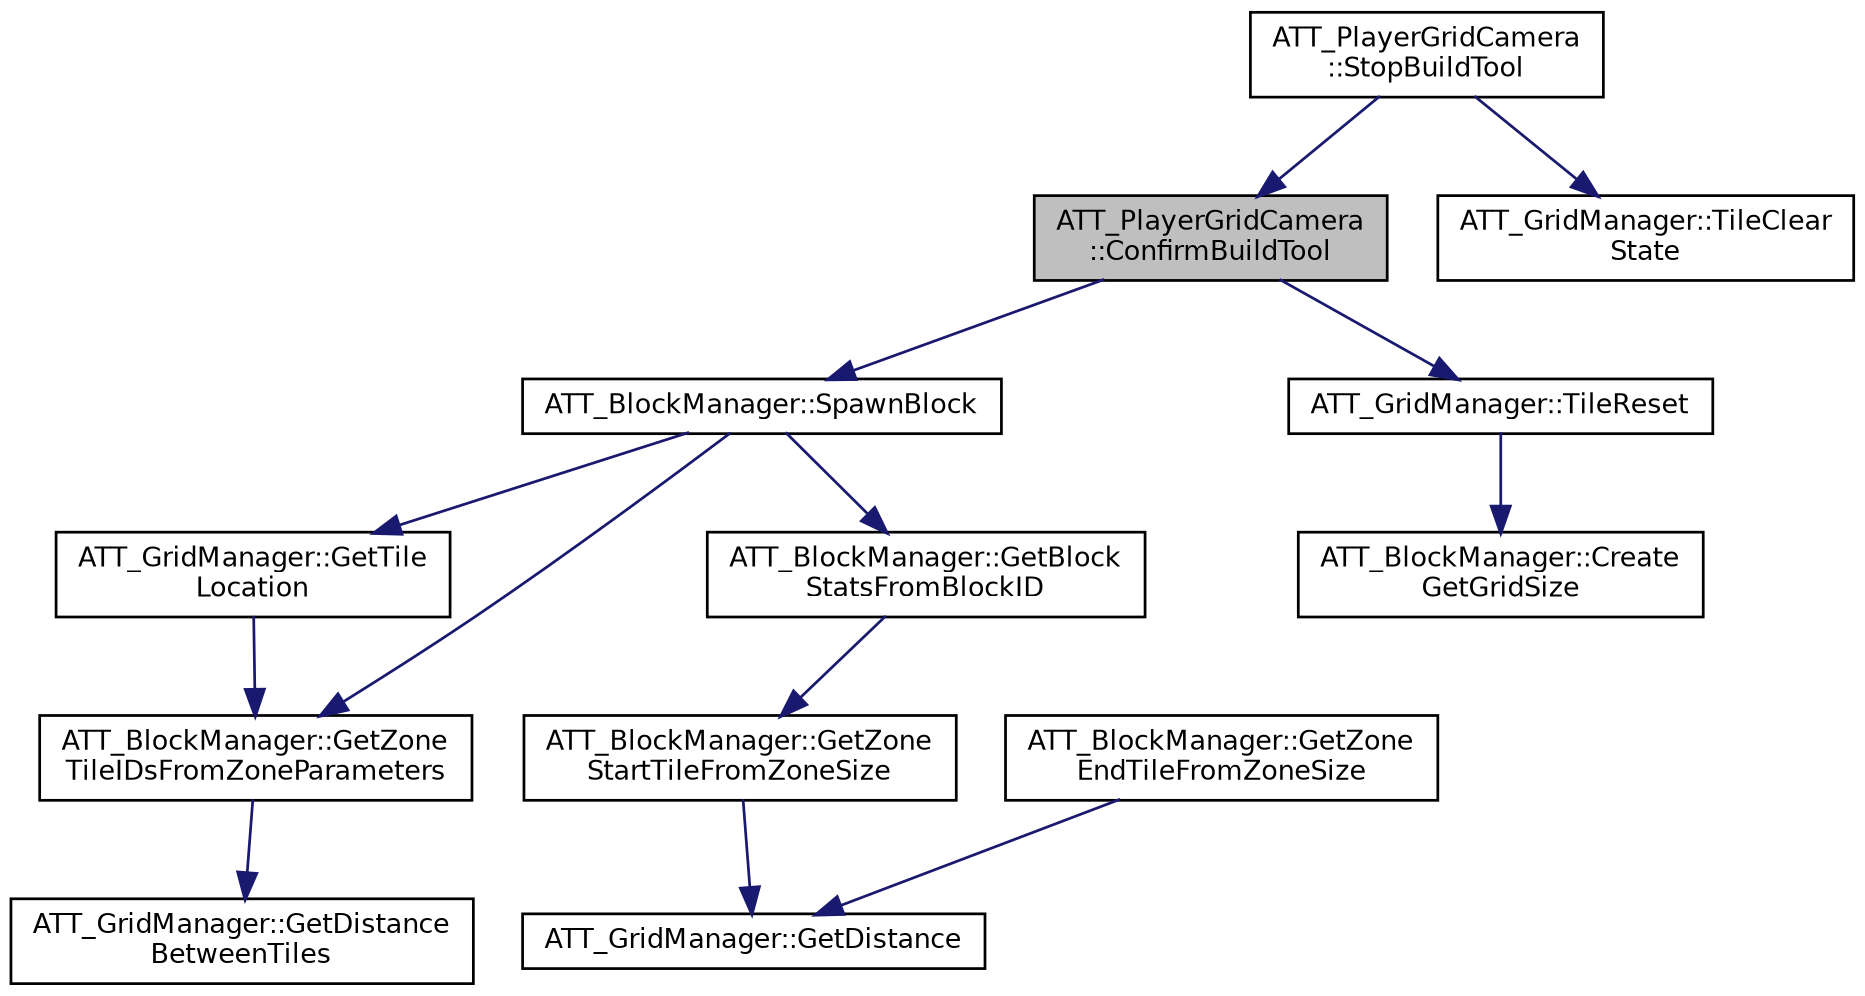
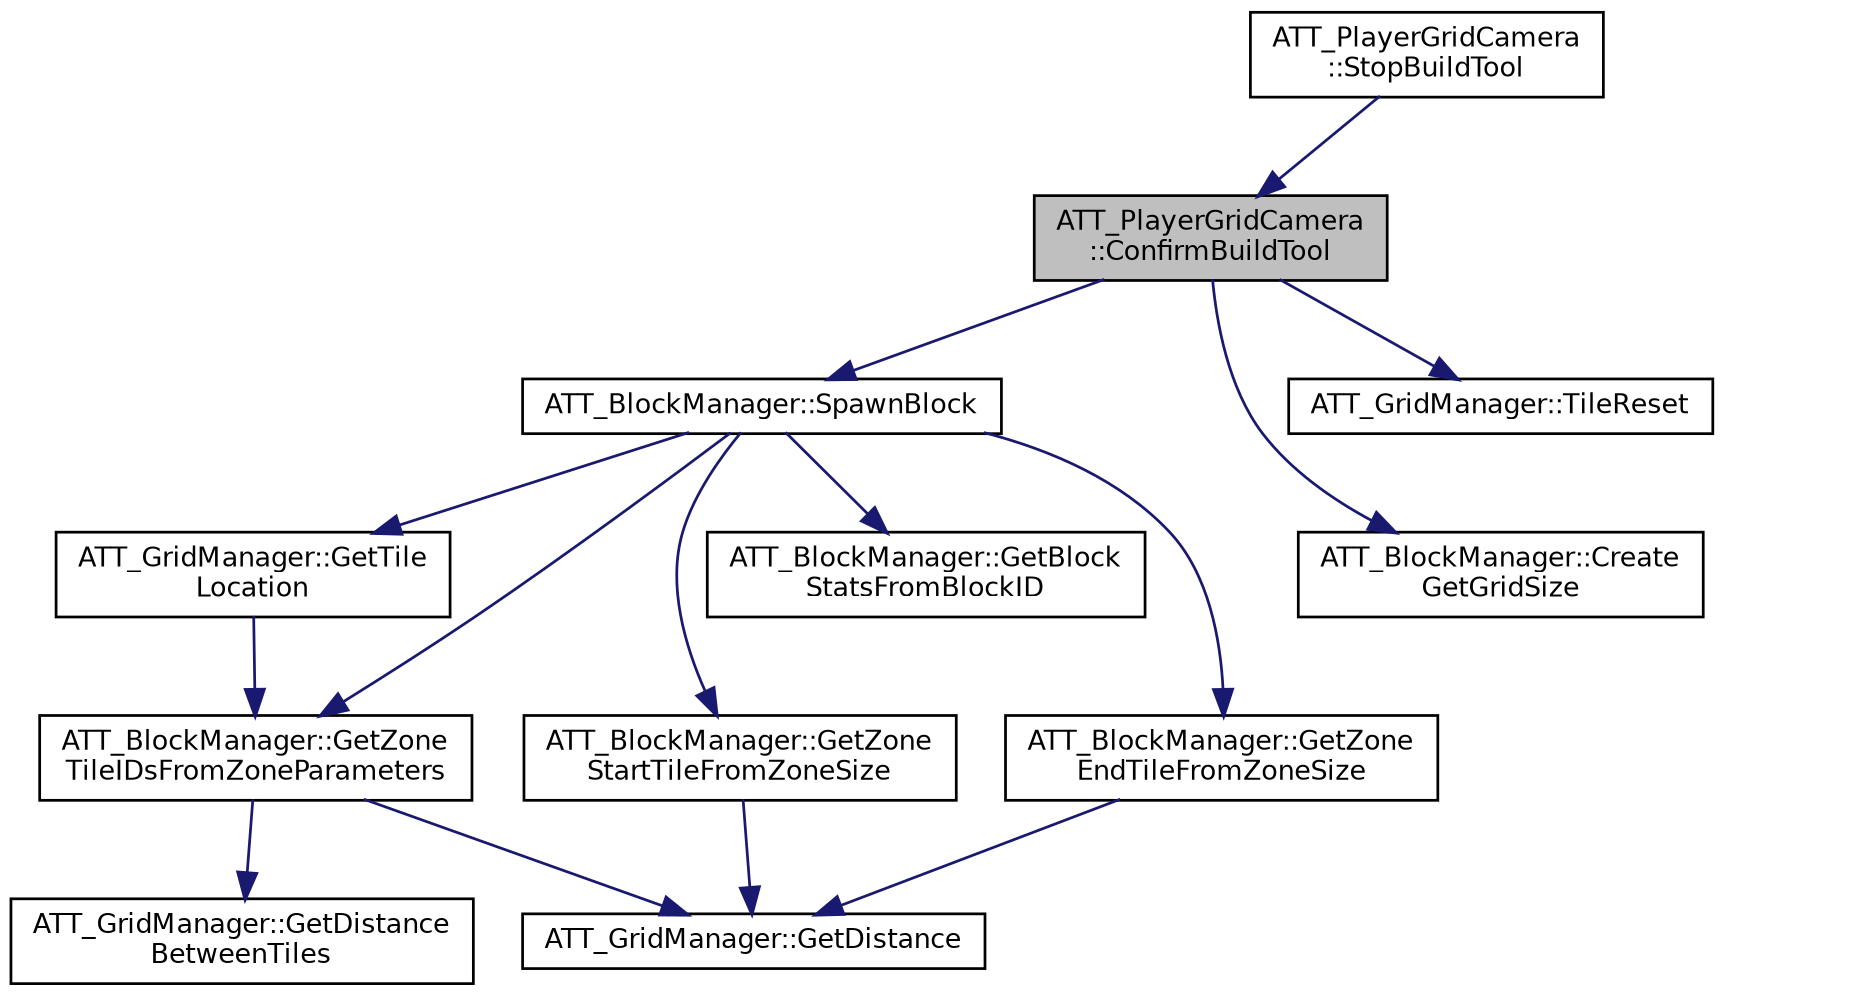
  digraph {
    rankdir=TB
    node [color=black fillcolor=white fontname=Helvetica fontsize=10 shape=record style=filled]
    edge [color=midnightblue fontname=Helvetica fontsize=10 labelfontname=Helvetica labelfontsize=10 style=solid]
    n1 [fillcolor=grey75 fontcolor=black height=0.2 label="ATT_PlayerGridCamera\l::ConfirmBuildTool" width=0.4]
    n2 [height=0.2 label="ATT_BlockManager::SpawnBlock" width=0.4]
    n3 [height=0.2 label="ATT_BlockManager::Create\lGetGridSize" width=0.4]
    n4 [height=0.2 label="ATT_GridManager::TileReset" width=0.4]
    n5 [height=0.2 label="ATT_GridManager::GetTile\lLocation" width=0.4]
    n6 [height=0.2 label="ATT_BlockManager::GetBlock\lStatsFromBlockID" width=0.4]
    n7 [height=0.2 label="ATT_BlockManager::GetZone\lStartTileFromZoneSize" width=0.4]
    n8 [height=0.2 label="ATT_BlockManager::GetZone\lEndTileFromZoneSize" width=0.4]
    n9 [height=0.2 label="ATT_BlockManager::GetZone\lTileIDsFromZoneParameters" width=0.4]
    n10 [height=0.2 label="ATT_PlayerGridCamera\l::StopBuildTool" width=0.4]
-   n11 [height=0.2 label="ATT_GridManager::TileClear\lState" width=0.4]
    n12 [height=0.2 label="ATT_GridManager::GetDistance" width=0.4]
    n13 [height=0.2 label="ATT_GridManager::GetDistance\lBetweenTiles" width=0.4]
    n1 -> n2
-   n4 -> n3
+   n1 -> n3
    n1 -> n4
    n2 -> n5
    n2 -> n6
-   n6 -> n7
+   n2 -> n7
+   n2 -> n8
    n2 -> n9
    n5 -> n9
    n7 -> n12
    n8 -> n12
+   n9 -> n12
    n9 -> n13
    n10 -> n1
-   n10 -> n11
  }
